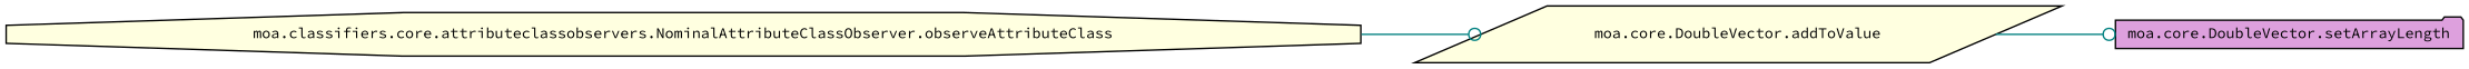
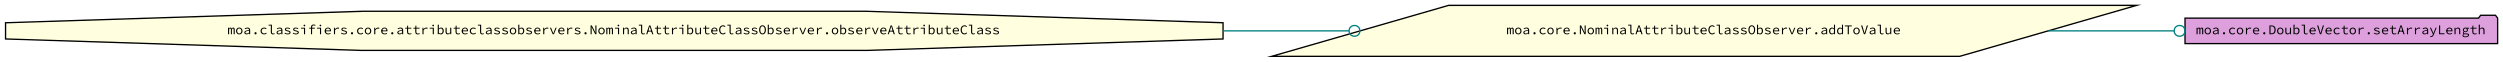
  digraph {
    rankdir=LR
    fontname="Source Code Pro"
    node [color=black fillcolor=lightyellow fontname="Source Code Pro" fontsize=10 style=filled]
    edge [color=teal fontname="Source Code Pro" fontsize=10 labelfontname=Helvetica labelfontsize=10 style=solid arrowhead=odot]
    n1 [fontcolor=black height=0.2 label="moa.classifiers.core.attributeclassobservers.NominalAttributeClassObserver.observeAttributeClass" shape=octagon width=0.4]
-   n2 [height=0.2 label="moa.core.DoubleVector.addToValue" shape=parallelogram width=0.4]
+   n2 [height=0.2 label="moa.core.NominalAttributeClassObserver.addToValue" shape=parallelogram width=0.4]
    n3 [fillcolor=plum height=0.2 label="moa.core.DoubleVector.setArrayLength" shape=folder width=0.4]
    n1 -> n2
    n2 -> n3
  }
